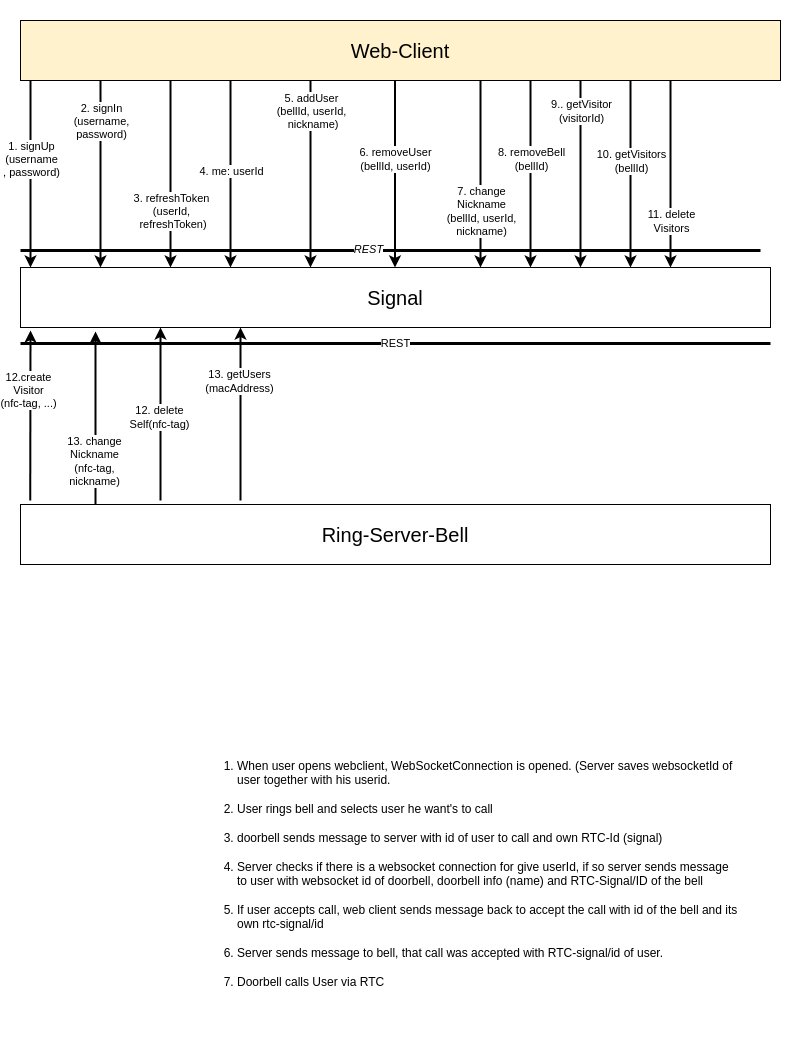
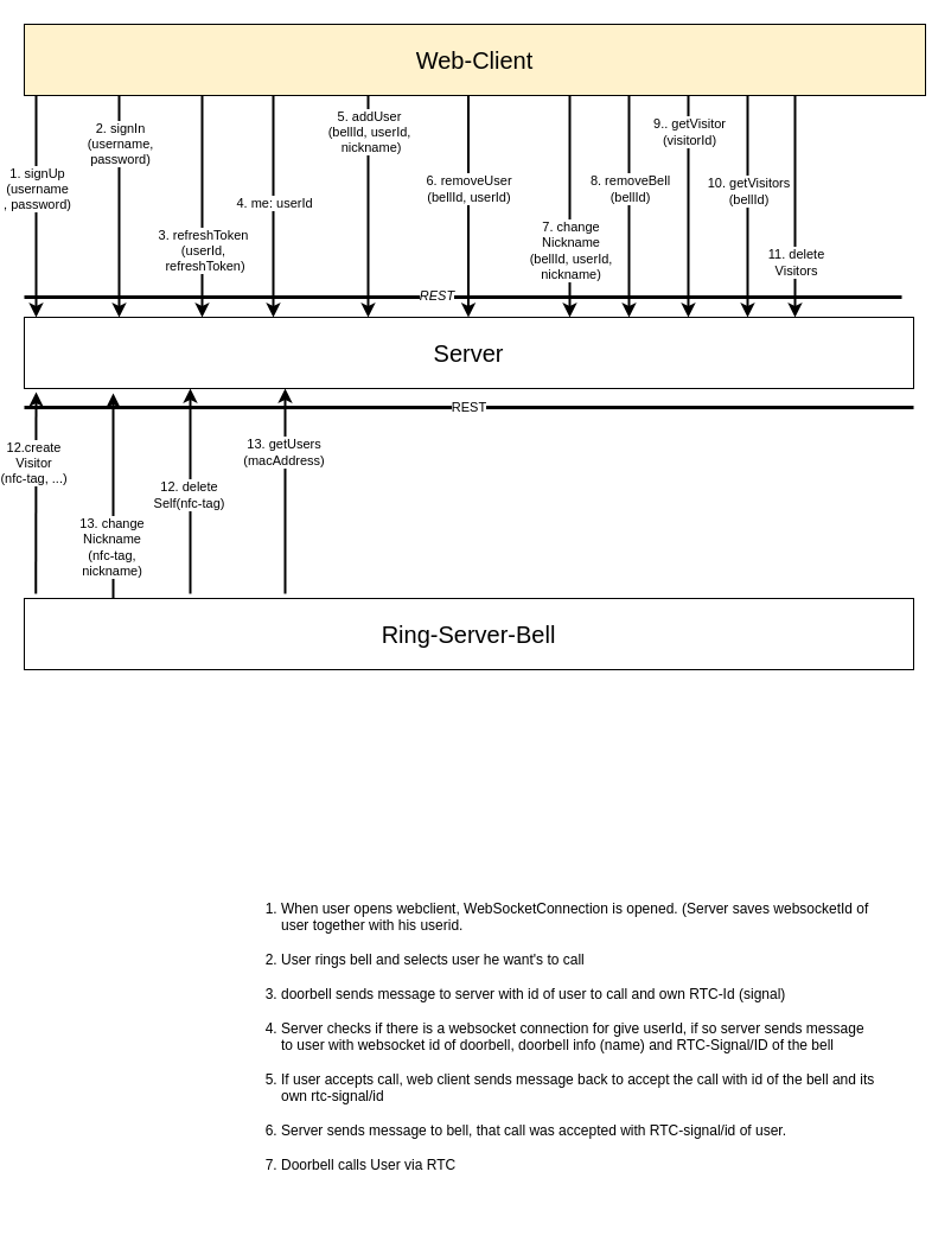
  <mxCell id="0" />
  <mxCell id="1" parent="0" />
- <mxCell id="2" value="&lt;font style=&quot;font-size: 20px;&quot;&gt;Signal&lt;/font&gt;" style="rounded=0;whiteSpace=wrap;html=1;" parent="1" vertex="1"><mxGeometry x="20" y="267" width="750" height="60" as="geometry" /></mxCell>
+ <mxCell id="2" value="&lt;font style=&quot;font-size: 20px;&quot;&gt;Server&lt;/font&gt;" style="rounded=0;whiteSpace=wrap;html=1;" parent="1" vertex="1"><mxGeometry x="20" y="267" width="750" height="60" as="geometry" /></mxCell>
  <mxCell id="3" value="&lt;font style=&quot;font-size: 20px;&quot;&gt;Web-Client&lt;/font&gt;" style="rounded=0;whiteSpace=wrap;html=1;fillColor=#fff2cc;" parent="1" vertex="1"><mxGeometry x="20" y="20" width="760" height="60" as="geometry" /></mxCell>
  <mxCell id="4" value="&lt;font style=&quot;font-size: 20px;&quot;&gt;Ring-Server-Bell&lt;/font&gt;" style="rounded=0;whiteSpace=wrap;html=1;" parent="1" vertex="1"><mxGeometry x="20" y="504" width="750" height="60" as="geometry" /></mxCell>
  <mxCell id="5" value="" style="endArrow=classic;html=1;rounded=0;exitX=0;exitY=1;exitDx=0;exitDy=0;entryX=0;entryY=0;entryDx=0;entryDy=0;strokeWidth=2;" edge="1" parent="1"><mxGeometry width="50" height="50" relative="1" as="geometry"><mxPoint x="310" y="80" as="sourcePoint" /><mxPoint x="310" y="267" as="targetPoint" /></mxGeometry></mxCell>
  <mxCell id="6" value="&lt;div&gt;5. addUser&lt;/div&gt;&lt;div&gt;(bellId, userId,&lt;/div&gt;&lt;div&gt;&amp;nbsp;nickname) &lt;/div&gt;" style="edgeLabel;html=1;align=center;verticalAlign=middle;resizable=0;points=[];" vertex="1" connectable="0" parent="5"><mxGeometry x="-0.144" y="1" relative="1" as="geometry"><mxPoint x="-1" y="-50" as="offset" /></mxGeometry></mxCell>
  <mxCell id="7" value="" style="endArrow=none;html=1;rounded=0;strokeWidth=3;" edge="1" parent="1"><mxGeometry width="50" height="50" relative="1" as="geometry"><mxPoint x="20" y="250" as="sourcePoint" /><mxPoint x="760" y="250" as="targetPoint" /></mxGeometry></mxCell>
  <mxCell id="8" value="&lt;i&gt;REST&lt;/i&gt;" style="edgeLabel;html=1;align=center;verticalAlign=middle;resizable=0;points=[];" vertex="1" connectable="0" parent="7"><mxGeometry x="-0.062" y="2" relative="1" as="geometry"><mxPoint as="offset" /></mxGeometry></mxCell>
  <mxCell id="9" value="REST" style="endArrow=none;html=1;rounded=0;strokeWidth=3;" edge="1" parent="1"><mxGeometry width="50" height="50" relative="1" as="geometry"><mxPoint x="20" y="343" as="sourcePoint" /><mxPoint x="770" y="343" as="targetPoint" /></mxGeometry></mxCell>
  <mxCell id="10" value="&lt;ol&gt;&lt;li&gt;When user opens webclient, WebSocketConnection is opened. (Server saves websocketId of user together with his userid.&lt;br&gt;&lt;br&gt;&lt;/li&gt;&lt;li&gt;User rings bell and selects user he want's to call&lt;br&gt;&lt;br&gt;&lt;/li&gt;&lt;li&gt;doorbell sends message to server with id of user to call and own RTC-Id (signal)&lt;br&gt;&lt;br&gt;&lt;/li&gt;&lt;li&gt;Server checks if there is a websocket connection for give userId, if so server sends message to user with websocket id of doorbell, doorbell info (name) and RTC-Signal/ID of the bell&lt;br&gt; &lt;br&gt;&lt;/li&gt;&lt;li&gt;If user accepts call, web client sends message back to accept the call with id of the bell and its own rtc-signal/id&lt;br&gt;&lt;br&gt;&lt;/li&gt;&lt;li&gt;Server sends message to bell, that call was accepted with RTC-signal/id of user.&lt;br&gt;&lt;br&gt;&lt;/li&gt;&lt;li&gt;Doorbell calls User via RTC&lt;br&gt;&lt;br&gt;&lt;/li&gt;&lt;/ol&gt;" style="text;html=1;align=left;verticalAlign=top;whiteSpace=wrap;rounded=0;" vertex="1" parent="1"><mxGeometry x="195" y="740" width="545" height="290" as="geometry" /></mxCell>
  <mxCell id="11" value="" style="endArrow=classic;html=1;rounded=0;exitX=0;exitY=1;exitDx=0;exitDy=0;entryX=0;entryY=0;entryDx=0;entryDy=0;strokeWidth=2;" edge="1" parent="1"><mxGeometry width="50" height="50" relative="1" as="geometry"><mxPoint x="480" y="80" as="sourcePoint" /><mxPoint x="480" y="267" as="targetPoint" /></mxGeometry></mxCell>
  <mxCell id="12" value="&lt;div&gt;7. change&lt;/div&gt;&lt;div&gt;Nickname&lt;/div&gt;&lt;div&gt;(bellId, userId,&lt;/div&gt;&lt;div&gt;nickname)&lt;br&gt;&lt;/div&gt;" style="edgeLabel;html=1;align=center;verticalAlign=middle;resizable=0;points=[];" vertex="1" connectable="0" parent="11"><mxGeometry x="-0.144" y="1" relative="1" as="geometry"><mxPoint x="-1" y="50" as="offset" /></mxGeometry></mxCell>
  <mxCell id="13" value="" style="endArrow=classic;html=1;rounded=0;exitX=0;exitY=1;exitDx=0;exitDy=0;entryX=0;entryY=0;entryDx=0;entryDy=0;strokeWidth=2;" edge="1" parent="1"><mxGeometry width="50" height="50" relative="1" as="geometry"><mxPoint x="30" y="80" as="sourcePoint" /><mxPoint x="30" y="267" as="targetPoint" /></mxGeometry></mxCell>
  <mxCell id="14" value="&lt;div&gt;1. signUp&lt;/div&gt;&lt;div&gt;(username&lt;/div&gt;&lt;div&gt;, password) &lt;/div&gt;" style="edgeLabel;html=1;align=center;verticalAlign=middle;resizable=0;points=[];" vertex="1" connectable="0" parent="13"><mxGeometry x="-0.144" y="1" relative="1" as="geometry"><mxPoint x="-1" y="-2" as="offset" /></mxGeometry></mxCell>
  <mxCell id="15" value="" style="endArrow=classic;html=1;rounded=0;exitX=0;exitY=1;exitDx=0;exitDy=0;entryX=0;entryY=0;entryDx=0;entryDy=0;strokeWidth=2;" edge="1" parent="1"><mxGeometry width="50" height="50" relative="1" as="geometry"><mxPoint x="100" y="80" as="sourcePoint" /><mxPoint x="100" y="267" as="targetPoint" /></mxGeometry></mxCell>
  <mxCell id="16" value="&lt;div&gt;2. signIn&lt;/div&gt;&lt;div&gt;(username,&lt;/div&gt;&lt;div&gt;password)&lt;br&gt;&lt;/div&gt;" style="edgeLabel;html=1;align=center;verticalAlign=middle;resizable=0;points=[];" vertex="1" connectable="0" parent="15"><mxGeometry x="-0.144" y="1" relative="1" as="geometry"><mxPoint x="-1" y="-40" as="offset" /></mxGeometry></mxCell>
  <mxCell id="17" value="" style="endArrow=classic;html=1;rounded=0;exitX=0;exitY=1;exitDx=0;exitDy=0;entryX=0;entryY=0;entryDx=0;entryDy=0;strokeWidth=2;" edge="1" parent="1"><mxGeometry width="50" height="50" relative="1" as="geometry"><mxPoint x="170" y="80" as="sourcePoint" /><mxPoint x="170" y="267" as="targetPoint" /></mxGeometry></mxCell>
  <mxCell id="18" value="&lt;div&gt;3. refreshToken&lt;/div&gt;&lt;div&gt;(userId,&lt;/div&gt;&lt;div&gt;&amp;nbsp;refreshToken) &lt;/div&gt;" style="edgeLabel;html=1;align=center;verticalAlign=middle;resizable=0;points=[];" vertex="1" connectable="0" parent="17"><mxGeometry x="-0.144" y="1" relative="1" as="geometry"><mxPoint x="-1" y="50" as="offset" /></mxGeometry></mxCell>
  <mxCell id="19" value="" style="endArrow=classic;html=1;rounded=0;exitX=0;exitY=1;exitDx=0;exitDy=0;entryX=0;entryY=0;entryDx=0;entryDy=0;strokeWidth=2;" edge="1" parent="1"><mxGeometry width="50" height="50" relative="1" as="geometry"><mxPoint x="394.5" y="80" as="sourcePoint" /><mxPoint x="394.5" y="267" as="targetPoint" /></mxGeometry></mxCell>
  <mxCell id="20" value="&lt;div&gt;6. removeUser&lt;/div&gt;&lt;div&gt;(bellId, userId) &lt;/div&gt;" style="edgeLabel;html=1;align=center;verticalAlign=middle;resizable=0;points=[];" vertex="1" connectable="0" parent="19"><mxGeometry x="-0.144" y="1" relative="1" as="geometry"><mxPoint x="-1" y="-2" as="offset" /></mxGeometry></mxCell>
  <mxCell id="21" value="" style="endArrow=classic;html=1;rounded=0;exitX=0;exitY=1;exitDx=0;exitDy=0;entryX=0;entryY=0;entryDx=0;entryDy=0;strokeWidth=2;" edge="1" parent="1"><mxGeometry width="50" height="50" relative="1" as="geometry"><mxPoint x="230" y="80" as="sourcePoint" /><mxPoint x="230" y="267" as="targetPoint" /></mxGeometry></mxCell>
  <mxCell id="22" value="4. me: userId" style="edgeLabel;html=1;align=center;verticalAlign=middle;resizable=0;points=[];" vertex="1" connectable="0" parent="21"><mxGeometry x="-0.144" y="1" relative="1" as="geometry"><mxPoint x="-1" y="10" as="offset" /></mxGeometry></mxCell>
  <mxCell id="23" value="" style="endArrow=classic;html=1;rounded=0;exitX=0;exitY=1;exitDx=0;exitDy=0;entryX=0;entryY=0;entryDx=0;entryDy=0;strokeWidth=2;" edge="1" parent="1"><mxGeometry width="50" height="50" relative="1" as="geometry"><mxPoint x="530" y="80" as="sourcePoint" /><mxPoint x="530" y="267" as="targetPoint" /></mxGeometry></mxCell>
  <mxCell id="24" value="&lt;div&gt;8. removeBell&lt;/div&gt;&lt;div&gt;(bellId)&lt;br&gt;&lt;/div&gt;" style="edgeLabel;html=1;align=center;verticalAlign=middle;resizable=0;points=[];" vertex="1" connectable="0" parent="23"><mxGeometry x="-0.144" y="1" relative="1" as="geometry"><mxPoint x="-1" y="-2" as="offset" /></mxGeometry></mxCell>
  <mxCell id="25" value="" style="endArrow=classic;html=1;rounded=0;exitX=0;exitY=1;exitDx=0;exitDy=0;entryX=0;entryY=0;entryDx=0;entryDy=0;strokeWidth=2;" edge="1" parent="1"><mxGeometry width="50" height="50" relative="1" as="geometry"><mxPoint x="630" y="80" as="sourcePoint" /><mxPoint x="630" y="267" as="targetPoint" /></mxGeometry></mxCell>
  <mxCell id="26" value="&lt;div&gt;10. getVisitors&lt;/div&gt;&lt;div&gt;(bellId)&lt;br&gt;&lt;/div&gt;" style="edgeLabel;html=1;align=center;verticalAlign=middle;resizable=0;points=[];" vertex="1" connectable="0" parent="25"><mxGeometry x="-0.144" y="1" relative="1" as="geometry"><mxPoint x="-1" as="offset" /></mxGeometry></mxCell>
  <mxCell id="27" value="" style="endArrow=classic;html=1;rounded=0;exitX=0;exitY=1;exitDx=0;exitDy=0;entryX=0;entryY=0;entryDx=0;entryDy=0;strokeWidth=2;" edge="1" parent="1"><mxGeometry width="50" height="50" relative="1" as="geometry"><mxPoint x="580" y="80" as="sourcePoint" /><mxPoint x="580" y="267" as="targetPoint" /><Array as="points"><mxPoint x="580" y="160" /></Array></mxGeometry></mxCell>
  <mxCell id="28" value="&lt;div&gt;9.. getVisitor&lt;/div&gt;&lt;div&gt;(visitorId)&lt;br&gt;&lt;/div&gt;" style="edgeLabel;html=1;align=center;verticalAlign=middle;resizable=0;points=[];" vertex="1" connectable="0" parent="27"><mxGeometry x="-0.144" y="1" relative="1" as="geometry"><mxPoint x="-1" y="-50" as="offset" /></mxGeometry></mxCell>
  <mxCell id="29" value="" style="endArrow=classic;html=1;rounded=0;exitX=0;exitY=1;exitDx=0;exitDy=0;entryX=0;entryY=0;entryDx=0;entryDy=0;strokeWidth=2;" edge="1" parent="1"><mxGeometry width="50" height="50" relative="1" as="geometry"><mxPoint x="670" y="80" as="sourcePoint" /><mxPoint x="670" y="267" as="targetPoint" /></mxGeometry></mxCell>
  <mxCell id="30" value="&lt;div&gt;11. delete&lt;/div&gt;&lt;div&gt;Visitors&lt;/div&gt;" style="edgeLabel;html=1;align=center;verticalAlign=middle;resizable=0;points=[];" vertex="1" connectable="0" parent="29"><mxGeometry x="-0.144" y="1" relative="1" as="geometry"><mxPoint x="-1" y="60" as="offset" /></mxGeometry></mxCell>
  <mxCell id="31" value="" style="endArrow=classic;html=1;rounded=0;exitX=0.013;exitY=-0.067;exitDx=0;exitDy=0;strokeWidth=2;exitPerimeter=0;" edge="1" parent="1" source="4"><mxGeometry width="50" height="50" relative="1" as="geometry"><mxPoint x="90" y="350" as="sourcePoint" /><mxPoint x="30" y="330" as="targetPoint" /></mxGeometry></mxCell>
  <mxCell id="32" value="&lt;div&gt;12.create&lt;/div&gt;&lt;div&gt;Visitor&lt;/div&gt;&lt;div&gt;(nfc-tag, ...)&lt;br&gt;&lt;/div&gt;" style="edgeLabel;html=1;align=center;verticalAlign=middle;resizable=0;points=[];" vertex="1" connectable="0" parent="31"><mxGeometry x="-0.144" y="1" relative="1" as="geometry"><mxPoint x="-1" y="-37" as="offset" /></mxGeometry></mxCell>
  <mxCell id="33" value="" style="endArrow=classic;html=1;rounded=0;strokeWidth=2;" edge="1" parent="1"><mxGeometry width="50" height="50" relative="1" as="geometry"><mxPoint x="160" y="500" as="sourcePoint" /><mxPoint x="160" y="327" as="targetPoint" /></mxGeometry></mxCell>
  <mxCell id="34" value="&lt;div&gt;12. delete&lt;br&gt;Self(nfc-tag)&lt;br&gt;&lt;/div&gt;" style="edgeLabel;html=1;align=center;verticalAlign=middle;resizable=0;points=[];" vertex="1" connectable="0" parent="33"><mxGeometry x="-0.144" y="1" relative="1" as="geometry"><mxPoint x="-1" y="-10" as="offset" /></mxGeometry></mxCell>
  <mxCell id="35" value="" style="endArrow=classic;html=1;rounded=0;strokeWidth=2;" edge="1" parent="1"><mxGeometry width="50" height="50" relative="1" as="geometry"><mxPoint x="95" y="504" as="sourcePoint" /><mxPoint x="95" y="331" as="targetPoint" /></mxGeometry></mxCell>
  <mxCell id="36" value="&lt;div&gt;13. change&lt;br&gt;Nickname&lt;br&gt;(nfc-tag,&lt;/div&gt;&lt;div&gt;nickname)&lt;br&gt;&lt;/div&gt;" style="edgeLabel;html=1;align=center;verticalAlign=middle;resizable=0;points=[];" vertex="1" connectable="0" parent="35"><mxGeometry x="-0.144" y="1" relative="1" as="geometry"><mxPoint x="-1" y="30" as="offset" /></mxGeometry></mxCell>
  <mxCell id="37" value="" style="endArrow=classic;html=1;rounded=0;strokeWidth=2;" edge="1" parent="1"><mxGeometry width="50" height="50" relative="1" as="geometry"><mxPoint x="240" y="500" as="sourcePoint" /><mxPoint x="240" y="327" as="targetPoint" /></mxGeometry></mxCell>
  <mxCell id="38" value="13. getUsers&lt;br&gt;(macAddress)" style="edgeLabel;html=1;align=center;verticalAlign=middle;resizable=0;points=[];" vertex="1" connectable="0" parent="37"><mxGeometry x="-0.144" y="1" relative="1" as="geometry"><mxPoint x="-1" y="-46" as="offset" /></mxGeometry></mxCell>
